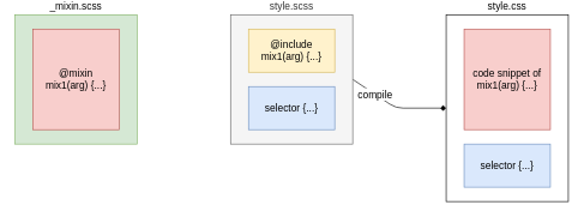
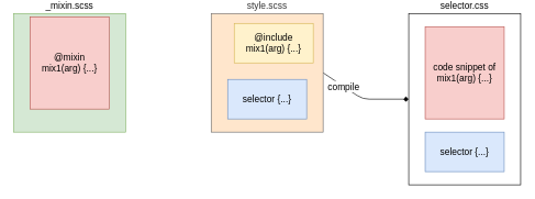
  <mxCell id="0" />
  <mxCell id="1" parent="0" />
  <mxCell id="2" style="edgeStyle=none;html=1;entryX=0;entryY=0.5;entryDx=0;entryDy=0;exitX=1;exitY=0.5;exitDx=0;exitDy=0;fontSize=14;endArrow=diamond;" parent="1" source="4" target="9" edge="1"><mxGeometry relative="1" as="geometry"><Array as="points"><mxPoint x="550" y="150" /></Array></mxGeometry></mxCell>
  <mxCell id="3" value="compile" style="edgeLabel;html=1;align=center;verticalAlign=middle;resizable=0;points=[];fontSize=14;" parent="2" vertex="1" connectable="0"><mxGeometry x="-0.228" y="-3" relative="1" as="geometry"><mxPoint x="-14" y="-13" as="offset" /></mxGeometry></mxCell>
- <mxCell id="4" value="style.scss" style="whiteSpace=wrap;html=1;fillColor=#f5f5f5;strokeColor=#666666;labelPosition=center;verticalLabelPosition=top;align=center;verticalAlign=bottom;fontColor=#333333;fontSize=14;" parent="1" vertex="1"><mxGeometry x="320" y="20" width="170" height="180" as="geometry" /></mxCell>
- <mxCell id="5" value="@include mix1(arg) {...}" style="whiteSpace=wrap;html=1;fillColor=#fff2cc;strokeColor=#d6b656;fontSize=14;" parent="1" vertex="1"><mxGeometry x="345" y="40" width="120" height="60" as="geometry" /></mxCell>
+ <mxCell id="4" value="style.scss" style="whiteSpace=wrap;html=1;fillColor=#ffe6cc;strokeColor=#666666;labelPosition=center;verticalLabelPosition=top;align=center;verticalAlign=bottom;fontColor=#333333;fontSize=14;" parent="1" vertex="1"><mxGeometry x="320" y="20" width="170" height="180" as="geometry" /></mxCell>
+ <mxCell id="5" value="@include mix1(arg) {...}" style="whiteSpace=wrap;html=1;fillColor=#fff2cc;strokeColor=#d6b656;fontSize=14;" parent="1" vertex="1"><mxGeometry x="355" y="35" width="120" height="60" as="geometry" /></mxCell>
  <mxCell id="6" value="selector {...}" style="whiteSpace=wrap;html=1;fillColor=#dae8fc;strokeColor=#6c8ebf;fontSize=14;" parent="1" vertex="1"><mxGeometry x="345" y="120" width="120" height="60" as="geometry" /></mxCell>
  <mxCell id="7" value="_mixin.scss" style="whiteSpace=wrap;html=1;fillColor=#d5e8d4;strokeColor=#82b366;labelPosition=center;verticalLabelPosition=top;align=center;verticalAlign=bottom;fontSize=14;" parent="1" vertex="1"><mxGeometry x="20" y="20" width="170" height="180" as="geometry" /></mxCell>
- <mxCell id="8" value="@mixin &lt;br&gt;mix1(arg) {...}" style="whiteSpace=wrap;html=1;fillColor=#f8cecc;strokeColor=#b85450;fontSize=14;" parent="1" vertex="1"><mxGeometry x="45" y="40" width="120" height="140" as="geometry" /></mxCell>
- <mxCell id="9" value="style.css" style="whiteSpace=wrap;html=1;labelPosition=center;verticalLabelPosition=top;align=center;verticalAlign=bottom;fontSize=14;" parent="1" vertex="1"><mxGeometry x="620" y="20" width="170" height="260" as="geometry" /></mxCell>
+ <mxCell id="8" value="@mixin &lt;br&gt;mix1(arg) {...}" style="whiteSpace=wrap;html=1;fillColor=#f8cecc;strokeColor=#b85450;fontSize=14;" parent="1" vertex="1"><mxGeometry x="45" y="25" width="120" height="140" as="geometry" /></mxCell>
+ <mxCell id="9" value="selector.css" style="whiteSpace=wrap;html=1;labelPosition=center;verticalLabelPosition=top;align=center;verticalAlign=bottom;fontSize=14;" parent="1" vertex="1"><mxGeometry x="620" y="20" width="170" height="260" as="geometry" /></mxCell>
  <mxCell id="10" value="selector {...}" style="whiteSpace=wrap;html=1;fillColor=#dae8fc;strokeColor=#6c8ebf;fontSize=14;" parent="1" vertex="1"><mxGeometry x="645" y="200" width="120" height="60" as="geometry" /></mxCell>
  <mxCell id="11" value="code snippet of mix1(arg) {...}" style="whiteSpace=wrap;html=1;fillColor=#f8cecc;strokeColor=#b85450;fontSize=14;" parent="1" vertex="1"><mxGeometry x="645" y="40" width="120" height="140" as="geometry" /></mxCell>
